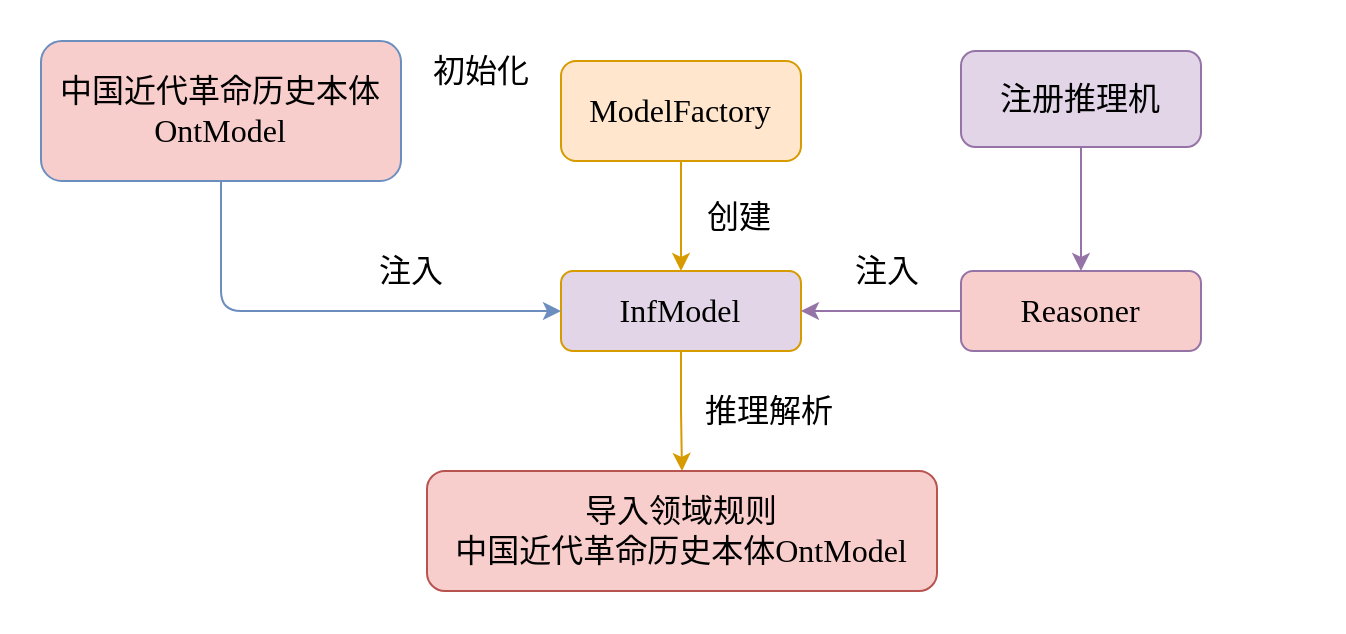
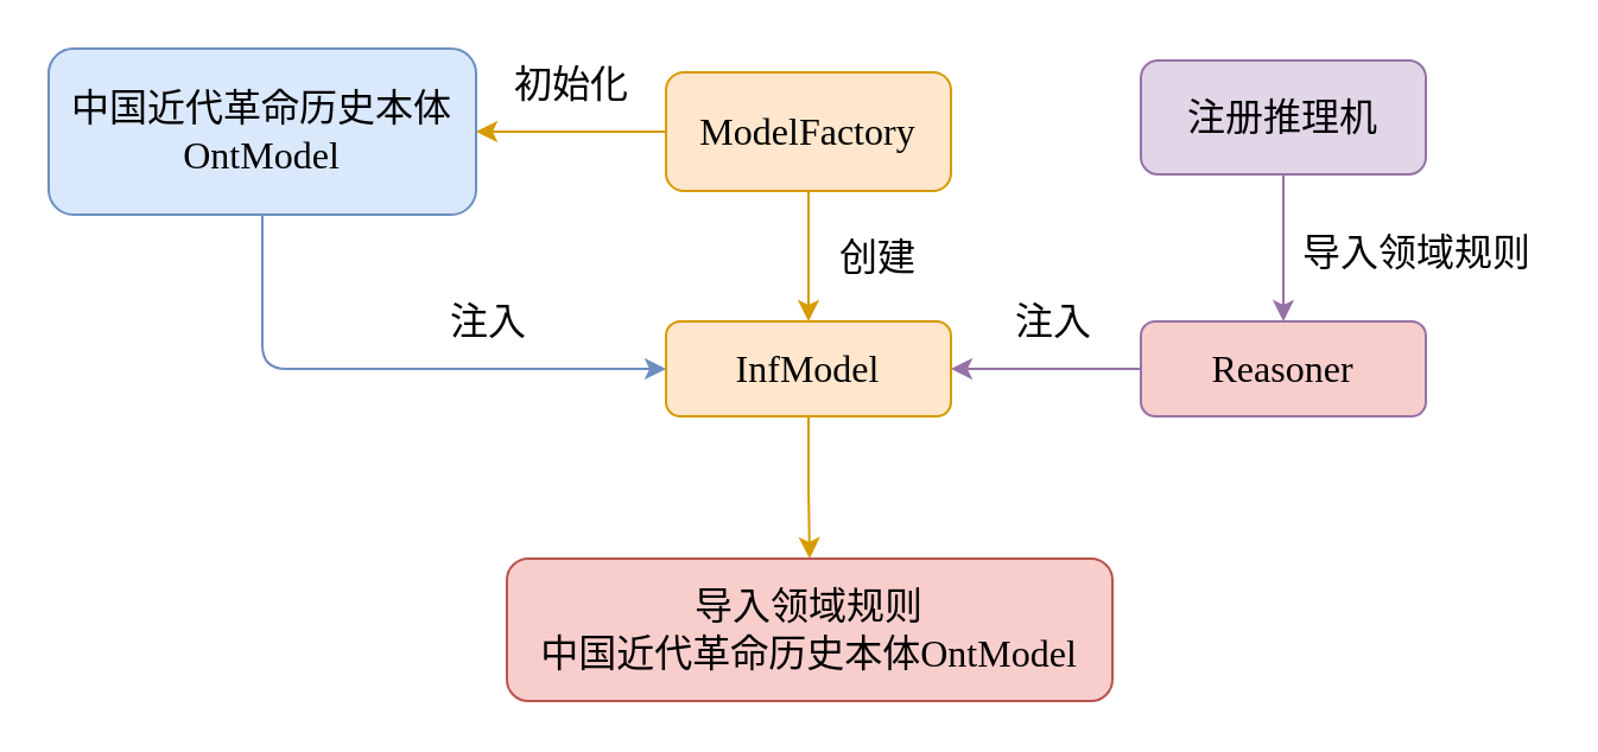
  <mxCell id="0" />
  <mxCell id="1" parent="0" />
+ <mxCell id="2" style="edgeStyle=orthogonalEdgeStyle;rounded=0;orthogonalLoop=1;jettySize=auto;html=1;exitX=0;exitY=0.5;exitDx=0;exitDy=0;fontFamily=Times New Roman;fontSize=16;strokeWidth=1;fontStyle=0;fillColor=#ffe6cc;strokeColor=#d79b00;" parent="1" source="4" target="13" edge="1"><mxGeometry relative="1" as="geometry" /></mxCell>
  <mxCell id="3" style="edgeStyle=orthogonalEdgeStyle;rounded=0;orthogonalLoop=1;jettySize=auto;html=1;exitX=0.5;exitY=1;exitDx=0;exitDy=0;entryX=0.5;entryY=0;entryDx=0;entryDy=0;fontFamily=Times New Roman;fontSize=16;strokeWidth=1;fontStyle=0;fillColor=#ffe6cc;strokeColor=#d79b00;" parent="1" source="4" target="6" edge="1"><mxGeometry relative="1" as="geometry" /></mxCell>
  <mxCell id="4" value="&lt;font face=&quot;Times New Roman&quot; style=&quot;font-size: 16px;&quot;&gt;&lt;span style=&quot;line-height: 1.2; font-size: 16px;&quot;&gt;ModelFactory&lt;/span&gt;&lt;/font&gt;" style="rounded=1;whiteSpace=wrap;html=1;strokeWidth=1;fontSize=16;fontStyle=0;fillColor=#ffe6cc;strokeColor=#d79b00;" parent="1" vertex="1"><mxGeometry x="280" y="30" width="120" height="50" as="geometry" /></mxCell>
  <mxCell id="5" style="edgeStyle=orthogonalEdgeStyle;rounded=0;orthogonalLoop=1;jettySize=auto;html=1;exitX=0.5;exitY=1;exitDx=0;exitDy=0;fontFamily=Times New Roman;fontSize=16;strokeWidth=1;fontStyle=0;fillColor=#ffe6cc;strokeColor=#d79b00;" parent="1" source="6" target="18" edge="1"><mxGeometry relative="1" as="geometry" /></mxCell>
- <mxCell id="6" value="&lt;font face=&quot;Times New Roman&quot; style=&quot;font-size: 16px;&quot;&gt;&lt;span style=&quot;line-height: 1.2; font-size: 16px;&quot;&gt;InfModel&lt;/span&gt;&lt;/font&gt;" style="rounded=1;whiteSpace=wrap;html=1;strokeWidth=1;fontSize=16;fontStyle=0;fillColor=#e1d5e7;strokeColor=#d79b00;" parent="1" vertex="1"><mxGeometry x="280" y="135" width="120" height="40" as="geometry" /></mxCell>
+ <mxCell id="6" value="&lt;font face=&quot;Times New Roman&quot; style=&quot;font-size: 16px;&quot;&gt;&lt;span style=&quot;line-height: 1.2; font-size: 16px;&quot;&gt;InfModel&lt;/span&gt;&lt;/font&gt;" style="rounded=1;whiteSpace=wrap;html=1;strokeWidth=1;fontSize=16;fontStyle=0;fillColor=#ffe6cc;strokeColor=#d79b00;" parent="1" vertex="1"><mxGeometry x="280" y="135" width="120" height="40" as="geometry" /></mxCell>
  <mxCell id="7" style="edgeStyle=orthogonalEdgeStyle;rounded=0;orthogonalLoop=1;jettySize=auto;html=1;exitX=0;exitY=0.5;exitDx=0;exitDy=0;entryX=1;entryY=0.5;entryDx=0;entryDy=0;fontFamily=Times New Roman;fontSize=16;strokeWidth=1;fontStyle=0;fillColor=#e1d5e7;strokeColor=#9673a6;" parent="1" source="8" target="6" edge="1"><mxGeometry relative="1" as="geometry" /></mxCell>
  <mxCell id="8" value="&lt;font face=&quot;Times New Roman&quot; style=&quot;font-size: 16px;&quot;&gt;&lt;span style=&quot;line-height: 1.2; font-size: 16px;&quot;&gt;Reasoner&lt;/span&gt;&lt;/font&gt;" style="rounded=1;whiteSpace=wrap;html=1;strokeWidth=1;fontSize=16;fontStyle=0;fillColor=#f8cecc;strokeColor=#9673a6;" parent="1" vertex="1"><mxGeometry x="480" y="135" width="120" height="40" as="geometry" /></mxCell>
  <mxCell id="9" style="edgeStyle=orthogonalEdgeStyle;rounded=0;orthogonalLoop=1;jettySize=auto;html=1;exitX=0.5;exitY=1;exitDx=0;exitDy=0;entryX=0.5;entryY=0;entryDx=0;entryDy=0;fontFamily=Times New Roman;fontSize=16;strokeWidth=1;fontStyle=0;fillColor=#e1d5e7;strokeColor=#9673a6;" parent="1" source="10" target="8" edge="1"><mxGeometry relative="1" as="geometry" /></mxCell>
  <mxCell id="10" value="&lt;span style=&quot;font-size: 16px;&quot;&gt;注册推理机&lt;/span&gt;" style="rounded=1;whiteSpace=wrap;html=1;strokeWidth=1;fontSize=16;fontStyle=0;fillColor=#e1d5e7;strokeColor=#9673a6;" parent="1" vertex="1"><mxGeometry x="480" y="25" width="120" height="48" as="geometry" /></mxCell>
+ <mxCell id="11" value="&lt;span style=&quot;font-size: 16px;&quot;&gt;导入领域规则&lt;/span&gt;" style="text;html=1;align=center;verticalAlign=middle;resizable=0;points=[];autosize=1;strokeColor=none;fillColor=none;fontSize=16;fontFamily=Times New Roman;strokeWidth=1;fontStyle=0" parent="1" vertex="1"><mxGeometry x="541" y="96" width="110" height="20" as="geometry" /></mxCell>
  <mxCell id="12" style="edgeStyle=orthogonalEdgeStyle;rounded=1;orthogonalLoop=1;jettySize=auto;html=1;exitX=0.5;exitY=1;exitDx=0;exitDy=0;entryX=0;entryY=0.5;entryDx=0;entryDy=0;fontFamily=Times New Roman;fontSize=16;strokeWidth=1;fontStyle=0;fillColor=#dae8fc;strokeColor=#6c8ebf;" parent="1" source="13" target="6" edge="1"><mxGeometry relative="1" as="geometry" /></mxCell>
- <mxCell id="13" value="&lt;font face=&quot;Times New Roman&quot; style=&quot;font-size: 16px&quot;&gt;&lt;span style=&quot;line-height: 1.2 ; font-size: 16px&quot;&gt;中国近代革命历史本体OntModel&lt;/span&gt;&lt;/font&gt;" style="rounded=1;whiteSpace=wrap;html=1;strokeWidth=1;fontSize=16;fontStyle=0;glass=0;fillColor=#f8cecc;strokeColor=#6c8ebf;" parent="1" vertex="1"><mxGeometry x="20" y="20" width="180" height="70" as="geometry" /></mxCell>
+ <mxCell id="13" value="&lt;font face=&quot;Times New Roman&quot; style=&quot;font-size: 16px&quot;&gt;&lt;span style=&quot;line-height: 1.2 ; font-size: 16px&quot;&gt;中国近代革命历史本体OntModel&lt;/span&gt;&lt;/font&gt;" style="rounded=1;whiteSpace=wrap;html=1;strokeWidth=1;fontSize=16;fontStyle=0;glass=0;fillColor=#dae8fc;strokeColor=#6c8ebf;" parent="1" vertex="1"><mxGeometry x="20" y="20" width="180" height="70" as="geometry" /></mxCell>
  <mxCell id="14" value="&lt;span style=&quot;font-size: 16px;&quot;&gt;初始化&lt;/span&gt;" style="text;html=1;align=center;verticalAlign=middle;resizable=0;points=[];autosize=1;strokeColor=none;fillColor=none;fontSize=16;fontFamily=Times New Roman;strokeWidth=1;fontStyle=0" parent="1" vertex="1"><mxGeometry x="210" y="25" width="60" height="20" as="geometry" /></mxCell>
  <mxCell id="15" value="&lt;span style=&quot;font-size: 16px;&quot;&gt;创建&lt;/span&gt;" style="text;html=1;align=center;verticalAlign=middle;resizable=0;points=[];autosize=1;strokeColor=none;fillColor=none;fontSize=16;fontFamily=Times New Roman;strokeWidth=1;fontStyle=0" parent="1" vertex="1"><mxGeometry x="344" y="98" width="50" height="20" as="geometry" /></mxCell>
  <mxCell id="16" value="&lt;span style=&quot;font-size: 16px;&quot;&gt;注入&lt;/span&gt;" style="text;html=1;align=center;verticalAlign=middle;resizable=0;points=[];autosize=1;strokeColor=none;fillColor=none;fontSize=16;fontFamily=Times New Roman;strokeWidth=1;fontStyle=0" parent="1" vertex="1"><mxGeometry x="180" y="125" width="50" height="20" as="geometry" /></mxCell>
  <mxCell id="17" value="&lt;span style=&quot;font-size: 16px;&quot;&gt;注入&lt;/span&gt;" style="text;html=1;align=center;verticalAlign=middle;resizable=0;points=[];autosize=1;strokeColor=none;fillColor=none;fontSize=16;fontFamily=Times New Roman;strokeWidth=1;fontStyle=0" parent="1" vertex="1"><mxGeometry x="418" y="125" width="50" height="20" as="geometry" /></mxCell>
  <mxCell id="18" value="&lt;font face=&quot;Times New Roman&quot; style=&quot;font-size: 16px&quot;&gt;&lt;span style=&quot;line-height: 1.2 ; font-size: 16px&quot;&gt;导入领域规则&lt;br style=&quot;font-size: 16px&quot;&gt;中国近代革命历史本体OntModel&lt;/span&gt;&lt;/font&gt;" style="rounded=1;whiteSpace=wrap;html=1;strokeWidth=1;fontSize=16;fontStyle=0;fillColor=#f8cecc;strokeColor=#b85450;" parent="1" vertex="1"><mxGeometry x="213" y="235" width="255" height="60" as="geometry" /></mxCell>
- <mxCell id="19" value="&lt;span style=&quot;font-size: 16px;&quot;&gt;推理解析&lt;/span&gt;" style="text;html=1;align=center;verticalAlign=middle;resizable=0;points=[];autosize=1;strokeColor=none;fillColor=none;fontSize=16;fontFamily=Times New Roman;strokeWidth=1;fontStyle=0" parent="1" vertex="1"><mxGeometry x="344" y="195" width="80" height="20" as="geometry" /></mxCell>
